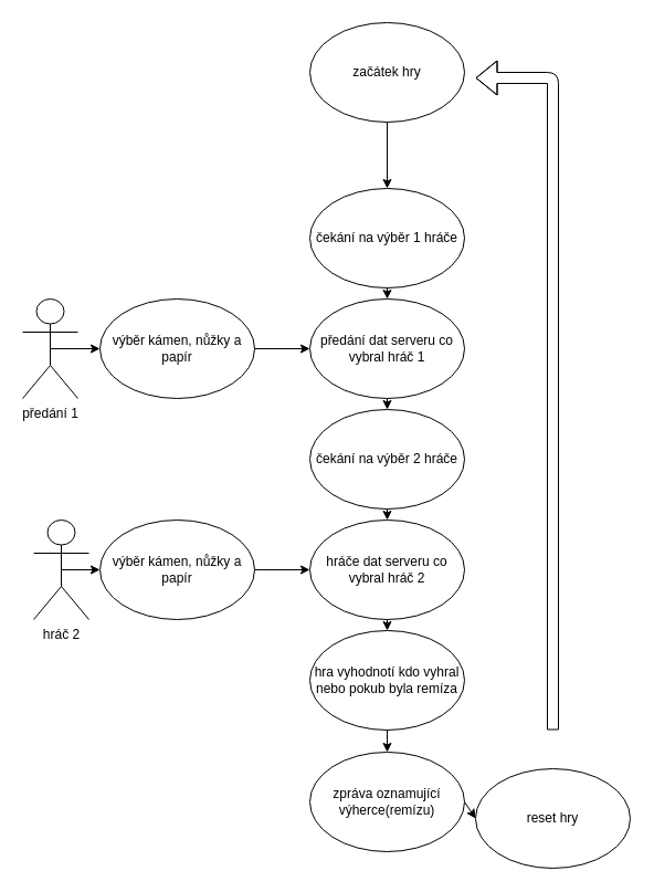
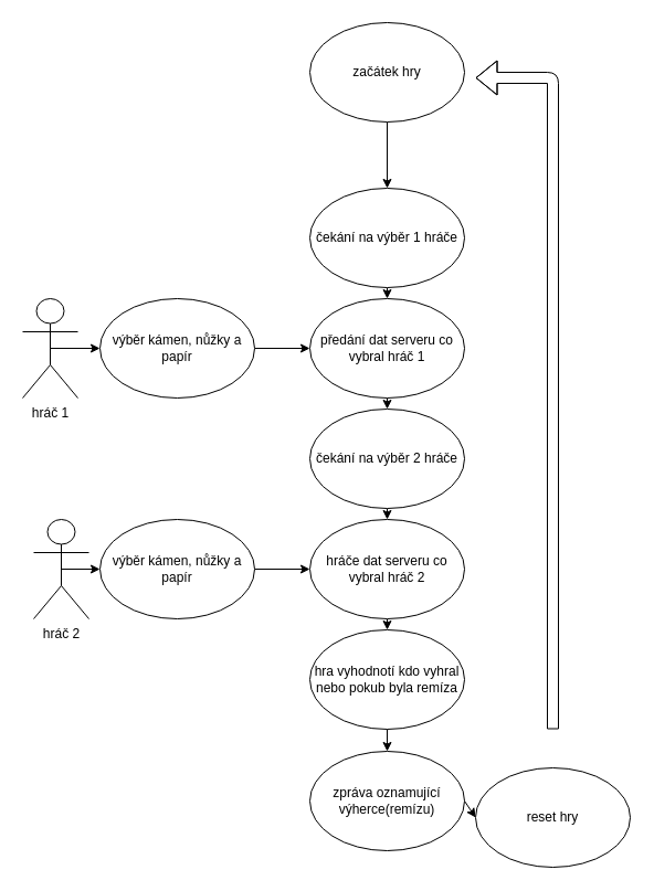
  <mxCell id="0" />
  <mxCell id="1" parent="0" />
  <mxCell id="2" style="edgeStyle=none;html=1;exitX=0.5;exitY=0.5;exitDx=0;exitDy=0;exitPerimeter=0;entryX=0;entryY=0.5;entryDx=0;entryDy=0;" edge="1" parent="1" source="3" target="7"><mxGeometry relative="1" as="geometry" /></mxCell>
- <mxCell id="3" value="předání 1" style="shape=umlActor;verticalLabelPosition=bottom;verticalAlign=top;html=1;outlineConnect=0;" vertex="1" parent="1"><mxGeometry x="20" y="270" width="50" height="90" as="geometry" /></mxCell>
+ <mxCell id="3" value="hráč 1" style="shape=umlActor;verticalLabelPosition=bottom;verticalAlign=top;html=1;outlineConnect=0;" vertex="1" parent="1"><mxGeometry x="20" y="270" width="50" height="90" as="geometry" /></mxCell>
  <mxCell id="4" style="edgeStyle=none;html=1;exitX=0.5;exitY=0.5;exitDx=0;exitDy=0;exitPerimeter=0;entryX=0;entryY=0.5;entryDx=0;entryDy=0;" edge="1" parent="1" source="5" target="9"><mxGeometry relative="1" as="geometry" /></mxCell>
  <mxCell id="5" value="hráč 2" style="shape=umlActor;verticalLabelPosition=bottom;verticalAlign=top;html=1;outlineConnect=0;" vertex="1" parent="1"><mxGeometry x="30" y="470" width="50" height="90" as="geometry" /></mxCell>
  <mxCell id="6" style="edgeStyle=none;html=1;exitX=1;exitY=0.5;exitDx=0;exitDy=0;entryX=0;entryY=0.5;entryDx=0;entryDy=0;" edge="1" parent="1" source="7" target="18"><mxGeometry relative="1" as="geometry" /></mxCell>
  <mxCell id="7" value="výběr kámen, nůžky a papír" style="ellipse;whiteSpace=wrap;html=1;" vertex="1" parent="1"><mxGeometry x="90" y="270" width="140" height="90" as="geometry" /></mxCell>
  <mxCell id="8" style="edgeStyle=none;html=1;exitX=1;exitY=0.5;exitDx=0;exitDy=0;entryX=0;entryY=0.5;entryDx=0;entryDy=0;" edge="1" parent="1" source="9" target="20"><mxGeometry relative="1" as="geometry" /></mxCell>
  <mxCell id="9" value="výběr kámen, nůžky a papír" style="ellipse;whiteSpace=wrap;html=1;" vertex="1" parent="1"><mxGeometry x="90" y="470" width="140" height="90" as="geometry" /></mxCell>
  <mxCell id="10" style="edgeStyle=none;html=1;exitX=0.5;exitY=1;exitDx=0;exitDy=0;entryX=0.5;entryY=0;entryDx=0;entryDy=0;" edge="1" parent="1" source="11" target="13"><mxGeometry relative="1" as="geometry" /></mxCell>
  <mxCell id="11" value="hra vyhodnotí kdo vyhral nebo pokub byla remíza" style="ellipse;whiteSpace=wrap;html=1;" vertex="1" parent="1"><mxGeometry x="280" y="570" width="140" height="90" as="geometry" /></mxCell>
  <mxCell id="12" style="edgeStyle=none;html=1;exitX=1;exitY=0.5;exitDx=0;exitDy=0;entryX=0;entryY=0.5;entryDx=0;entryDy=0;" edge="1" parent="1" source="13" target="14"><mxGeometry relative="1" as="geometry" /></mxCell>
  <mxCell id="13" value="zpráva oznamující výherce(remízu)" style="ellipse;whiteSpace=wrap;html=1;" vertex="1" parent="1"><mxGeometry x="280" y="680" width="140" height="90" as="geometry" /></mxCell>
  <mxCell id="14" value="reset hry" style="ellipse;whiteSpace=wrap;html=1;" vertex="1" parent="1"><mxGeometry x="430" y="695" width="140" height="90" as="geometry" /></mxCell>
  <mxCell id="15" style="edgeStyle=none;html=1;exitX=0.5;exitY=1;exitDx=0;exitDy=0;entryX=0.5;entryY=0;entryDx=0;entryDy=0;" edge="1" parent="1" source="16" target="25"><mxGeometry relative="1" as="geometry" /></mxCell>
  <mxCell id="16" value="začátek hry" style="ellipse;whiteSpace=wrap;html=1;" vertex="1" parent="1"><mxGeometry x="280" y="20" width="140" height="90" as="geometry" /></mxCell>
  <mxCell id="17" style="edgeStyle=none;html=1;exitX=0.5;exitY=1;exitDx=0;exitDy=0;entryX=0.5;entryY=0;entryDx=0;entryDy=0;" edge="1" parent="1" source="18" target="23"><mxGeometry relative="1" as="geometry" /></mxCell>
  <mxCell id="18" value="předání dat serveru co vybral hráč 1" style="ellipse;whiteSpace=wrap;html=1;" vertex="1" parent="1"><mxGeometry x="280" y="270" width="140" height="90" as="geometry" /></mxCell>
  <mxCell id="19" style="edgeStyle=none;html=1;exitX=0.5;exitY=1;exitDx=0;exitDy=0;entryX=0.5;entryY=0;entryDx=0;entryDy=0;" edge="1" parent="1" source="20" target="11"><mxGeometry relative="1" as="geometry" /></mxCell>
  <mxCell id="20" value="hráče dat serveru co vybral hráč 2" style="ellipse;whiteSpace=wrap;html=1;" vertex="1" parent="1"><mxGeometry x="280" y="470" width="140" height="90" as="geometry" /></mxCell>
  <mxCell id="21" value="" style="shape=flexArrow;endArrow=classic;html=1;" edge="1" parent="1"><mxGeometry width="50" height="50" relative="1" as="geometry"><mxPoint x="500" y="660" as="sourcePoint" /><mxPoint x="430" y="70" as="targetPoint" /><Array as="points"><mxPoint x="500" y="70" /></Array></mxGeometry></mxCell>
  <mxCell id="22" style="edgeStyle=none;html=1;exitX=0.5;exitY=1;exitDx=0;exitDy=0;entryX=0.5;entryY=0;entryDx=0;entryDy=0;" edge="1" parent="1" source="23" target="20"><mxGeometry relative="1" as="geometry" /></mxCell>
  <mxCell id="23" value="čekání na výběr 2 hráče" style="ellipse;whiteSpace=wrap;html=1;" vertex="1" parent="1"><mxGeometry x="280" y="370" width="140" height="90" as="geometry" /></mxCell>
  <mxCell id="24" style="edgeStyle=none;html=1;exitX=0.5;exitY=1;exitDx=0;exitDy=0;entryX=0.5;entryY=0;entryDx=0;entryDy=0;" edge="1" parent="1" source="25" target="18"><mxGeometry relative="1" as="geometry" /></mxCell>
  <mxCell id="25" value="čekání na výběr 1 hráče" style="ellipse;whiteSpace=wrap;html=1;" vertex="1" parent="1"><mxGeometry x="280" y="170" width="140" height="90" as="geometry" /></mxCell>
